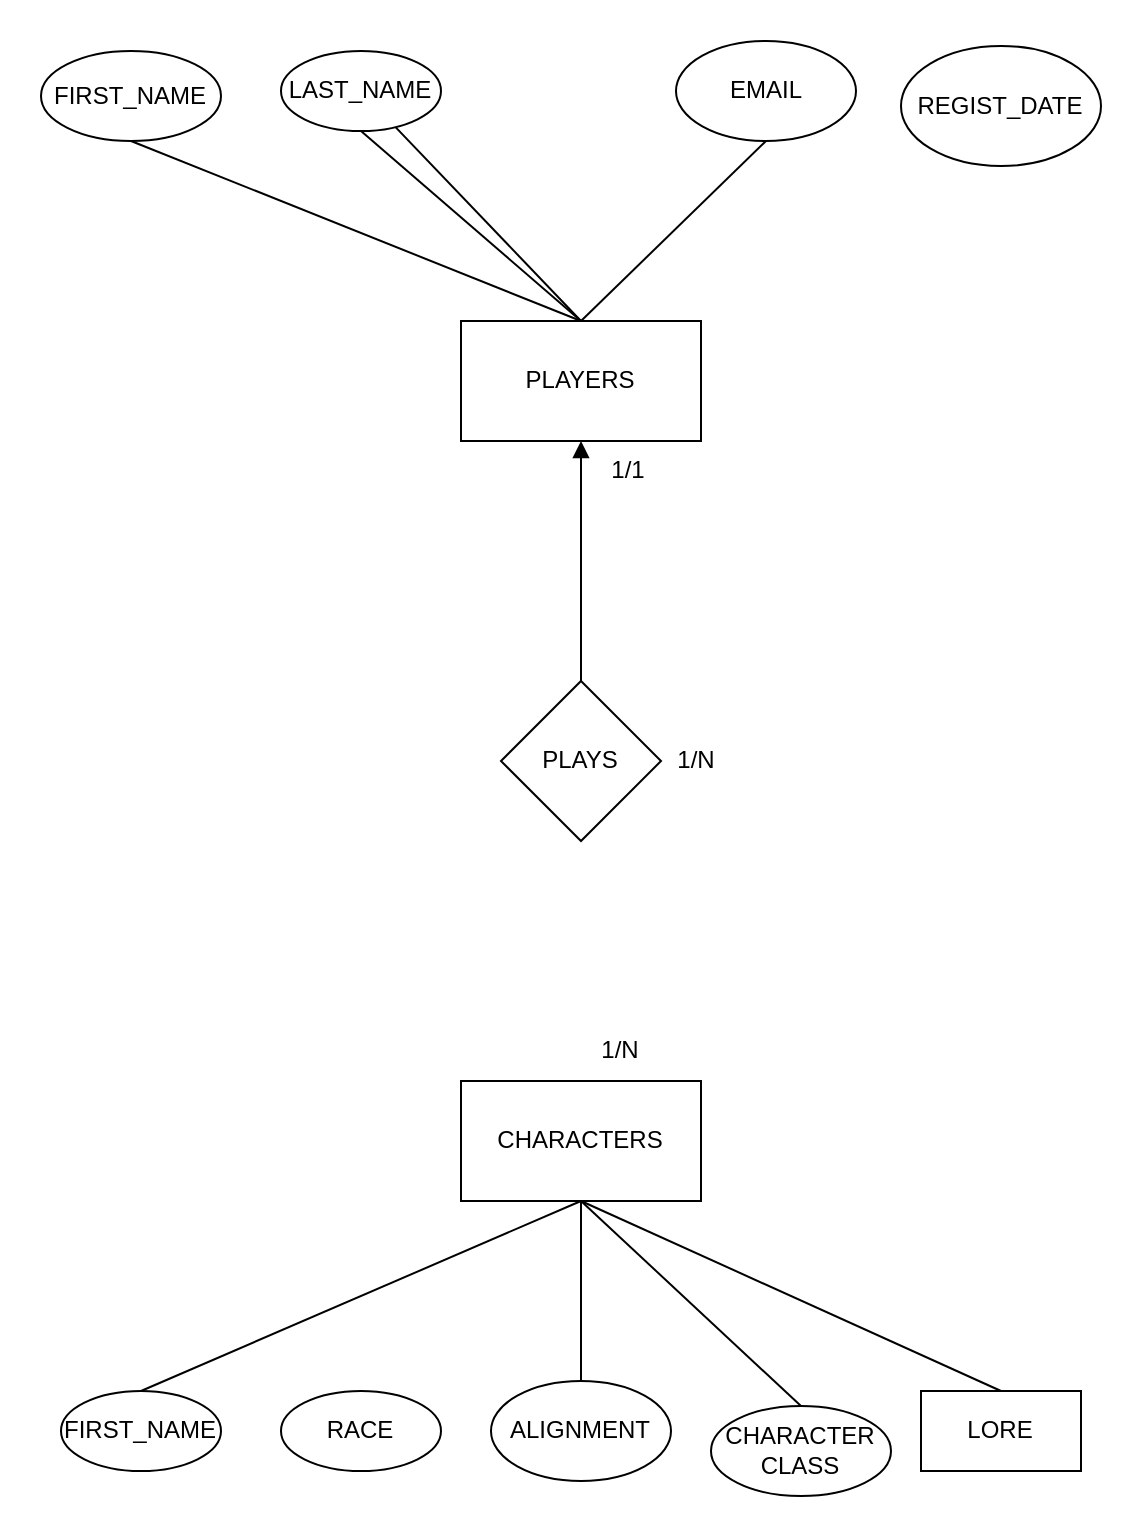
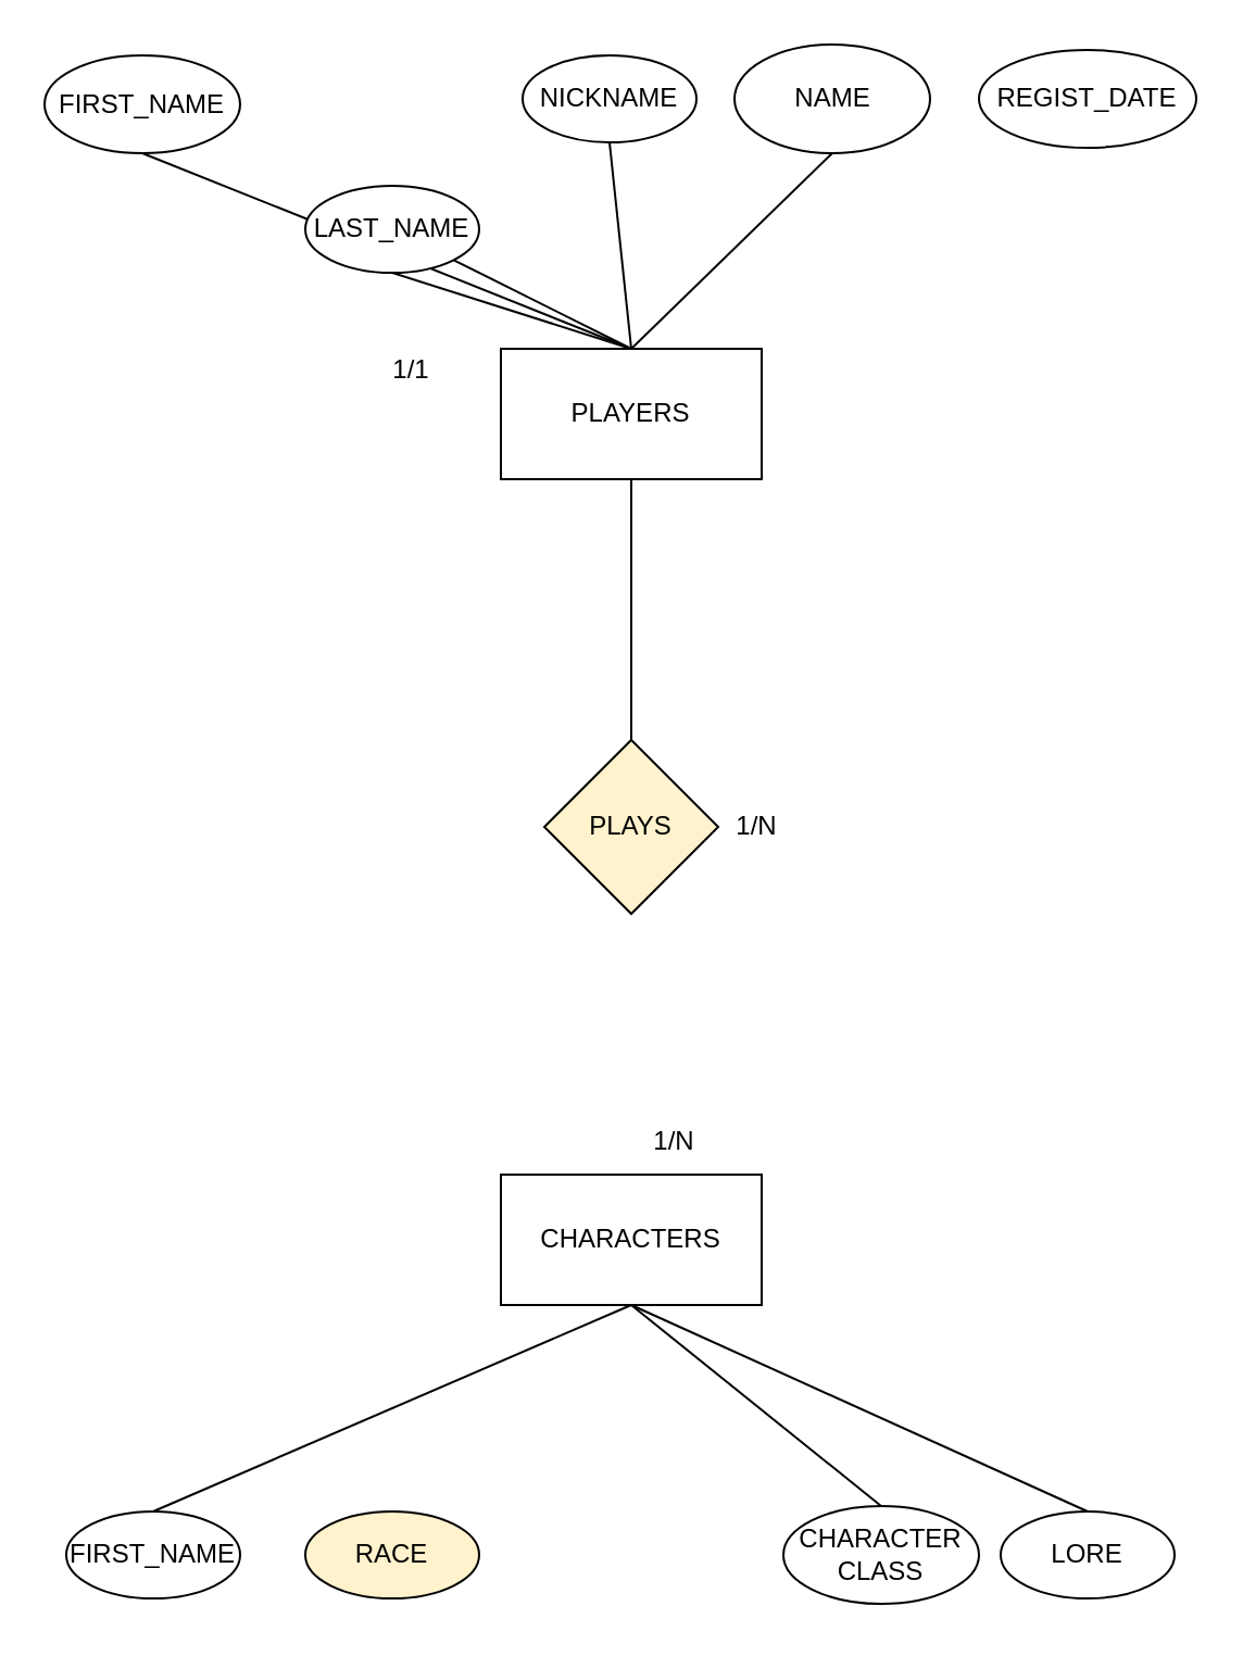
  <mxCell id="0" />
  <mxCell id="1" parent="0" />
  <mxCell id="2" style="edgeStyle=none;rounded=0;orthogonalLoop=1;jettySize=auto;html=1;exitX=0.5;exitY=0;exitDx=0;exitDy=0;endArrow=none;endFill=0;" parent="1" source="4" target="26" edge="1"><mxGeometry relative="1" as="geometry" /></mxCell>
+ <mxCell id="3" style="rounded=0;orthogonalLoop=1;jettySize=auto;html=1;exitX=0.5;exitY=0;exitDx=0;exitDy=0;entryX=0.5;entryY=1;entryDx=0;entryDy=0;endArrow=none;endFill=0;" parent="1" source="4" target="24" edge="1"><mxGeometry relative="1" as="geometry" /></mxCell>
  <mxCell id="4" value="PLAYERS" style="rounded=0;whiteSpace=wrap;html=1;" parent="1" vertex="1"><mxGeometry x="230" y="160" width="120" height="60" as="geometry" /></mxCell>
- <mxCell id="5" value="PLAYS" style="rhombus;whiteSpace=wrap;html=1;" parent="1" vertex="1"><mxGeometry x="250" y="340" width="80" height="80" as="geometry" /></mxCell>
- <mxCell id="6" style="rounded=0;orthogonalLoop=1;jettySize=auto;html=1;entryX=0.5;entryY=0;entryDx=0;entryDy=0;exitX=0.5;exitY=1;exitDx=0;exitDy=0;endArrow=none;endFill=0;" parent="1" source="10" target="13" edge="1"><mxGeometry relative="1" as="geometry" /></mxCell>
+ <mxCell id="5" value="PLAYS" style="rhombus;whiteSpace=wrap;html=1;fillColor=#fff2cc;" parent="1" vertex="1"><mxGeometry x="250" y="340" width="80" height="80" as="geometry" /></mxCell>
  <mxCell id="7" style="edgeStyle=none;rounded=0;orthogonalLoop=1;jettySize=auto;html=1;exitX=0.5;exitY=1;exitDx=0;exitDy=0;entryX=0.5;entryY=0;entryDx=0;entryDy=0;endArrow=none;endFill=0;" parent="1" source="10" target="12" edge="1"><mxGeometry relative="1" as="geometry" /></mxCell>
  <mxCell id="8" style="edgeStyle=none;rounded=0;orthogonalLoop=1;jettySize=auto;html=1;exitX=0.5;exitY=1;exitDx=0;exitDy=0;entryX=0.5;entryY=0;entryDx=0;entryDy=0;endArrow=none;endFill=0;" parent="1" source="10" target="15" edge="1"><mxGeometry relative="1" as="geometry" /></mxCell>
  <mxCell id="9" style="edgeStyle=none;rounded=0;orthogonalLoop=1;jettySize=auto;html=1;exitX=0.5;exitY=1;exitDx=0;exitDy=0;endArrow=none;endFill=0;entryX=0.5;entryY=0;entryDx=0;entryDy=0;" parent="1" source="10" target="27" edge="1"><mxGeometry relative="1" as="geometry"><mxPoint x="550" y="700" as="targetPoint" /></mxGeometry></mxCell>
  <mxCell id="10" value="CHARACTERS" style="rounded=0;whiteSpace=wrap;html=1;" parent="1" vertex="1"><mxGeometry x="230" y="540" width="120" height="60" as="geometry" /></mxCell>
- <mxCell id="11" value="" style="endArrow=block;html=1;rounded=0;entryX=0.5;entryY=1;entryDx=0;entryDy=0;exitX=0.5;exitY=0;exitDx=0;exitDy=0;" parent="1" source="5" target="4" edge="1"><mxGeometry width="50" height="50" relative="1" as="geometry"><mxPoint x="500" y="410" as="sourcePoint" /><mxPoint x="550" y="360" as="targetPoint" /></mxGeometry></mxCell>
+ <mxCell id="11" value="" style="endArrow=none;html=1;rounded=0;entryX=0.5;entryY=1;entryDx=0;entryDy=0;exitX=0.5;exitY=0;exitDx=0;exitDy=0;" parent="1" source="5" target="4" edge="1"><mxGeometry width="50" height="50" relative="1" as="geometry"><mxPoint x="500" y="410" as="sourcePoint" /><mxPoint x="550" y="360" as="targetPoint" /></mxGeometry></mxCell>
  <mxCell id="12" value="FIRST_NAME" style="ellipse;whiteSpace=wrap;html=1;" parent="1" vertex="1"><mxGeometry x="30" y="695" width="80" height="40" as="geometry" /></mxCell>
- <mxCell id="13" value="ALIGNMENT" style="ellipse;whiteSpace=wrap;html=1;" parent="1" vertex="1"><mxGeometry x="245" y="690" width="90" height="50" as="geometry" /></mxCell>
- <mxCell id="14" value="RACE" style="ellipse;whiteSpace=wrap;html=1;" parent="1" vertex="1"><mxGeometry x="140" y="695" width="80" height="40" as="geometry" /></mxCell>
- <mxCell id="15" value="CHARACTER&lt;br&gt;CLASS" style="ellipse;whiteSpace=wrap;html=1;" parent="1" vertex="1"><mxGeometry x="355" y="702.5" width="90" height="45" as="geometry" /></mxCell>
+ <mxCell id="14" value="RACE" style="ellipse;whiteSpace=wrap;html=1;fillColor=#fff2cc;" parent="1" vertex="1"><mxGeometry x="140" y="695" width="80" height="40" as="geometry" /></mxCell>
+ <mxCell id="15" value="CHARACTER&lt;br&gt;CLASS" style="ellipse;whiteSpace=wrap;html=1;" parent="1" vertex="1"><mxGeometry x="360" y="692.5" width="90" height="45" as="geometry" /></mxCell>
  <mxCell id="16" style="edgeStyle=none;rounded=0;orthogonalLoop=1;jettySize=auto;html=1;exitX=0.5;exitY=1;exitDx=0;exitDy=0;endArrow=none;endFill=0;" parent="1" source="17" edge="1"><mxGeometry relative="1" as="geometry"><mxPoint x="290" y="160" as="targetPoint" /></mxGeometry></mxCell>
  <mxCell id="17" value="FIRST_NAME" style="ellipse;whiteSpace=wrap;html=1;" parent="1" vertex="1"><mxGeometry x="20" y="25" width="90" height="45" as="geometry" /></mxCell>
  <mxCell id="18" style="edgeStyle=none;rounded=0;orthogonalLoop=1;jettySize=auto;html=1;exitX=0.5;exitY=1;exitDx=0;exitDy=0;endArrow=none;endFill=0;" parent="1" source="19" edge="1"><mxGeometry relative="1" as="geometry"><mxPoint x="290" y="160" as="targetPoint" /></mxGeometry></mxCell>
- <mxCell id="19" value="EMAIL" style="ellipse;whiteSpace=wrap;html=1;" parent="1" vertex="1"><mxGeometry x="337.5" y="20" width="90" height="50" as="geometry" /></mxCell>
- <mxCell id="20" value="REGIST_DATE" style="ellipse;whiteSpace=wrap;html=1;" parent="1" vertex="1"><mxGeometry x="450" y="22.5" width="100" height="60" as="geometry" /></mxCell>
+ <mxCell id="19" value="NAME" style="ellipse;whiteSpace=wrap;html=1;" parent="1" vertex="1"><mxGeometry x="337.5" y="20" width="90" height="50" as="geometry" /></mxCell>
+ <mxCell id="20" value="REGIST_DATE" style="ellipse;whiteSpace=wrap;html=1;" parent="1" vertex="1"><mxGeometry x="450" y="22.5" width="100" height="45" as="geometry" /></mxCell>
  <mxCell id="21" value="1/N" style="text;html=1;strokeColor=none;fillColor=none;align=center;verticalAlign=middle;whiteSpace=wrap;rounded=0;" parent="1" vertex="1"><mxGeometry x="280" y="510" width="60" height="30" as="geometry" /></mxCell>
- <mxCell id="22" value="1/1" style="text;html=1;strokeColor=none;fillColor=none;align=center;verticalAlign=middle;whiteSpace=wrap;rounded=0;" parent="1" vertex="1"><mxGeometry x="284" y="220" width="60" height="30" as="geometry" /></mxCell>
+ <mxCell id="22" value="1/1" style="text;html=1;strokeColor=none;fillColor=none;align=center;verticalAlign=middle;whiteSpace=wrap;rounded=0;" parent="1" vertex="1"><mxGeometry x="159" y="155" width="60" height="30" as="geometry" /></mxCell>
  <mxCell id="23" value="1/N" style="text;html=1;strokeColor=none;fillColor=none;align=center;verticalAlign=middle;whiteSpace=wrap;rounded=0;" parent="1" vertex="1"><mxGeometry x="317.5" y="365" width="60" height="30" as="geometry" /></mxCell>
+ <mxCell id="24" value="NICKNAME" style="ellipse;whiteSpace=wrap;html=1;" parent="1" vertex="1"><mxGeometry x="240" y="25" width="80" height="40" as="geometry" /></mxCell>
  <mxCell id="25" style="rounded=0;orthogonalLoop=1;jettySize=auto;html=1;exitX=0.5;exitY=1;exitDx=0;exitDy=0;endArrow=none;endFill=0;" parent="1" source="26" edge="1"><mxGeometry relative="1" as="geometry"><mxPoint x="290" y="160" as="targetPoint" /></mxGeometry></mxCell>
- <mxCell id="26" value="LAST_NAME" style="ellipse;whiteSpace=wrap;html=1;" parent="1" vertex="1"><mxGeometry x="140" y="25" width="80" height="40" as="geometry" /></mxCell>
- <mxCell id="27" value="LORE" style="whiteSpace=wrap;html=1;rounded=0;" parent="1" vertex="1"><mxGeometry x="460" y="695" width="80" height="40" as="geometry" /></mxCell>
+ <mxCell id="26" value="LAST_NAME" style="ellipse;whiteSpace=wrap;html=1;" parent="1" vertex="1"><mxGeometry x="140" y="85" width="80" height="40" as="geometry" /></mxCell>
+ <mxCell id="27" value="LORE" style="ellipse;whiteSpace=wrap;html=1;" parent="1" vertex="1"><mxGeometry x="460" y="695" width="80" height="40" as="geometry" /></mxCell>
